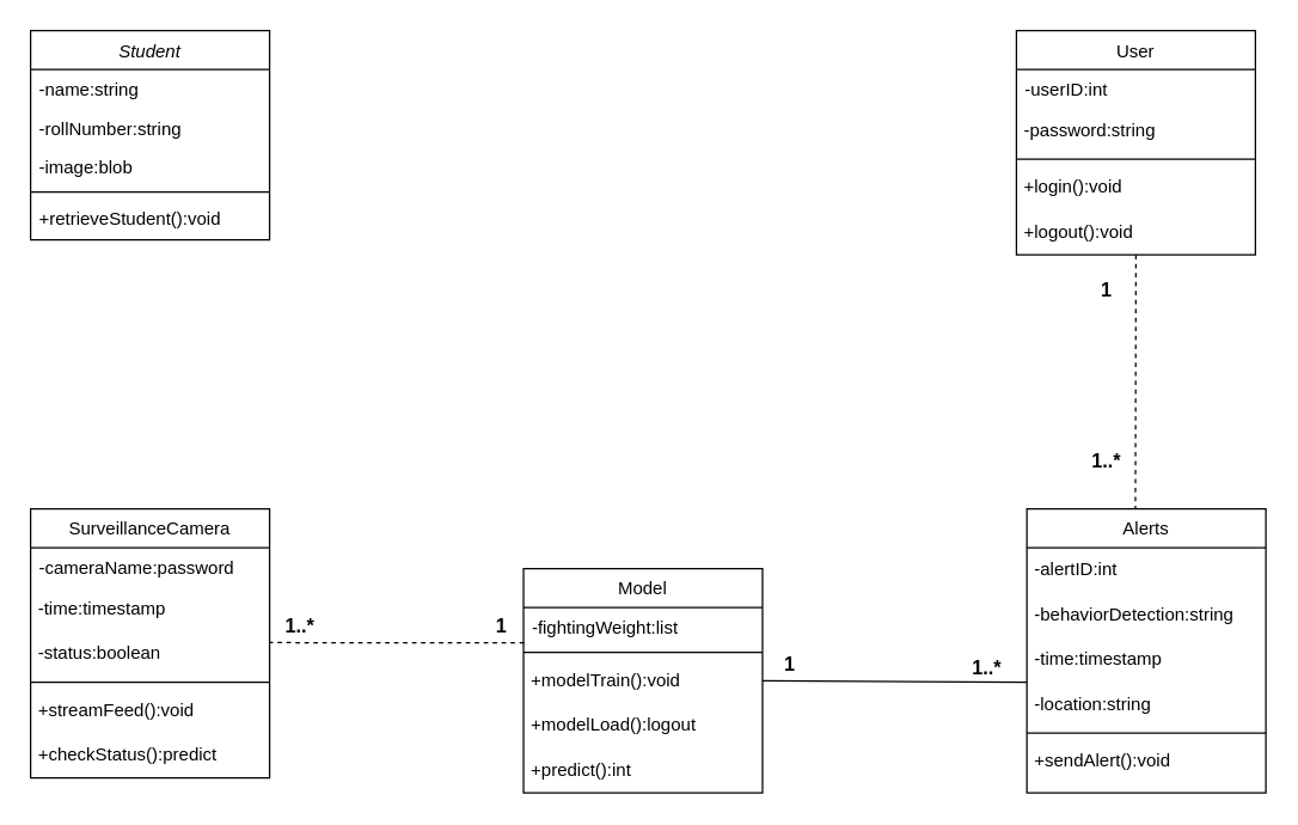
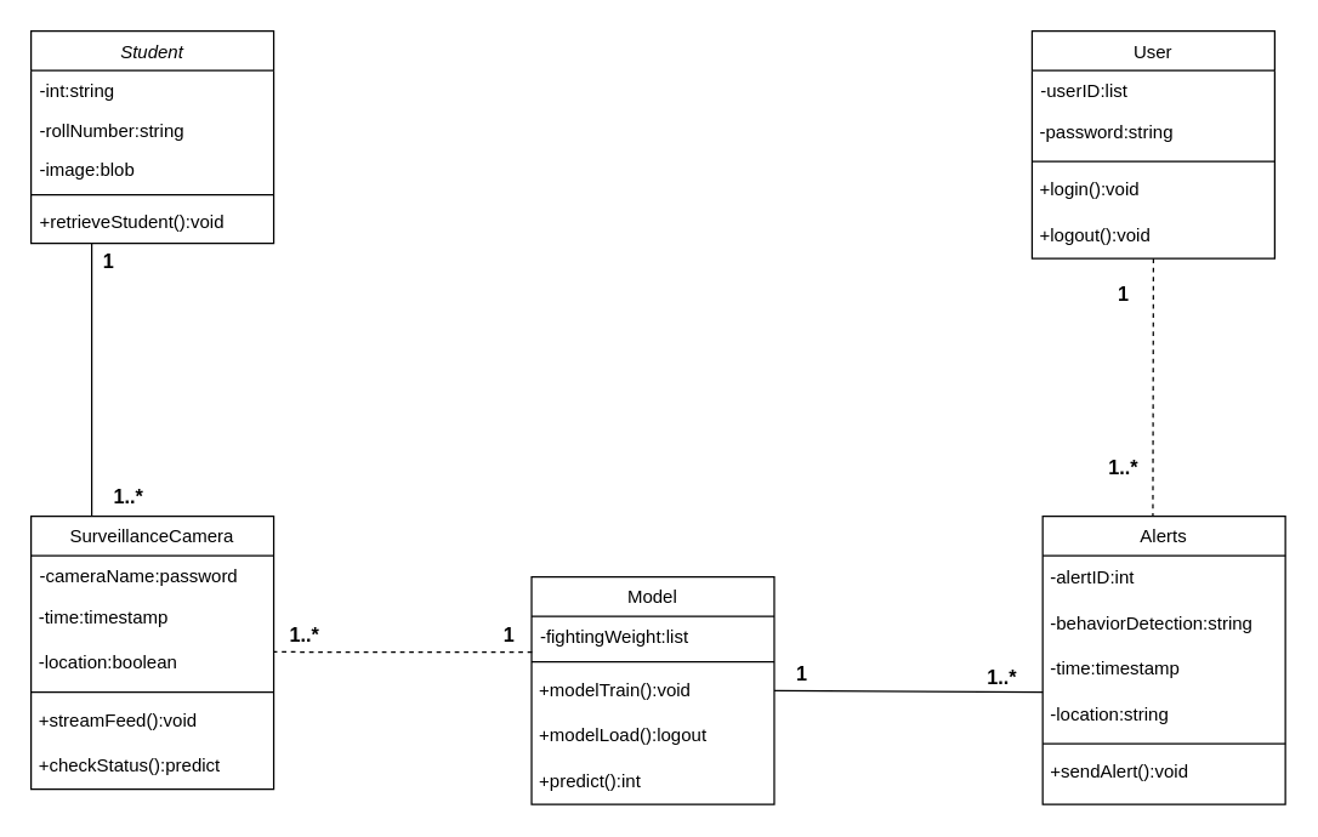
  <mxCell id="0" />
  <mxCell id="1" parent="0" />
  <mxCell id="2" value="Student" style="swimlane;fontStyle=2;align=center;verticalAlign=top;childLayout=stackLayout;horizontal=1;startSize=26;horizontalStack=0;resizeParent=1;resizeLast=0;collapsible=1;marginBottom=0;rounded=0;shadow=0;strokeWidth=1;" parent="1" vertex="1"><mxGeometry y="20" width="160" height="140" as="geometry" x="20"><mxRectangle x="230" y="140" width="160" height="26" as="alternateBounds" /></mxGeometry></mxCell>
- <mxCell id="3" value="-name:string" style="text;align=left;verticalAlign=top;spacingLeft=4;spacingRight=4;overflow=hidden;rotatable=0;points=[[0,0.5],[1,0.5]];portConstraint=eastwest;" parent="2" vertex="1"><mxGeometry y="26" width="160" height="26" as="geometry" /></mxCell>
+ <mxCell id="3" value="-int:string" style="text;align=left;verticalAlign=top;spacingLeft=4;spacingRight=4;overflow=hidden;rotatable=0;points=[[0,0.5],[1,0.5]];portConstraint=eastwest;" parent="2" vertex="1"><mxGeometry y="26" width="160" height="26" as="geometry" /></mxCell>
  <mxCell id="4" value="-rollNumber:string" style="text;align=left;verticalAlign=top;spacingLeft=4;spacingRight=4;overflow=hidden;rotatable=0;points=[[0,0.5],[1,0.5]];portConstraint=eastwest;rounded=0;shadow=0;html=0;" parent="2" vertex="1"><mxGeometry y="52" width="160" height="26" as="geometry" /></mxCell>
  <mxCell id="5" value="-image:blob" style="text;align=left;verticalAlign=top;spacingLeft=4;spacingRight=4;overflow=hidden;rotatable=0;points=[[0,0.5],[1,0.5]];portConstraint=eastwest;rounded=0;shadow=0;html=0;" parent="2" vertex="1"><mxGeometry y="78" width="160" height="26" as="geometry" /></mxCell>
  <mxCell id="6" value="" style="line;html=1;strokeWidth=1;align=left;verticalAlign=middle;spacingTop=-1;spacingLeft=3;spacingRight=3;rotatable=0;labelPosition=right;points=[];portConstraint=eastwest;" parent="2" vertex="1"><mxGeometry y="104" width="160" height="8" as="geometry" /></mxCell>
  <mxCell id="7" value="+retrieveStudent():void" style="text;align=left;verticalAlign=top;spacingLeft=4;spacingRight=4;overflow=hidden;rotatable=0;points=[[0,0.5],[1,0.5]];portConstraint=eastwest;" parent="2" vertex="1"><mxGeometry y="112" width="160" height="26" as="geometry" /></mxCell>
  <mxCell id="8" value="User" style="swimlane;fontStyle=0;align=center;verticalAlign=top;childLayout=stackLayout;horizontal=1;startSize=26;horizontalStack=0;resizeParent=1;resizeLast=0;collapsible=1;marginBottom=0;rounded=0;shadow=0;strokeWidth=1;" parent="1" vertex="1"><mxGeometry x="680" y="20" width="160" height="150" as="geometry"><mxRectangle x="340" y="380" width="170" height="26" as="alternateBounds" /></mxGeometry></mxCell>
- <mxCell id="9" value="-userID:int" style="text;align=left;verticalAlign=top;spacingLeft=4;spacingRight=4;overflow=hidden;rotatable=0;points=[[0,0.5],[1,0.5]];portConstraint=eastwest;" parent="8" vertex="1"><mxGeometry y="26" width="160" height="26" as="geometry" /></mxCell>
+ <mxCell id="9" value="-userID:list" style="text;align=left;verticalAlign=top;spacingLeft=4;spacingRight=4;overflow=hidden;rotatable=0;points=[[0,0.5],[1,0.5]];portConstraint=eastwest;" parent="8" vertex="1"><mxGeometry y="26" width="160" height="26" as="geometry" /></mxCell>
  <mxCell id="10" value="&amp;nbsp;-password:string" style="text;html=1;align=left;verticalAlign=middle;whiteSpace=wrap;rounded=0;" parent="8" vertex="1"><mxGeometry y="52" width="160" height="30" as="geometry" /></mxCell>
  <mxCell id="11" value="" style="line;html=1;strokeWidth=1;align=left;verticalAlign=middle;spacingTop=-1;spacingLeft=3;spacingRight=3;rotatable=0;labelPosition=right;points=[];portConstraint=eastwest;" parent="8" vertex="1"><mxGeometry y="82" width="160" height="8" as="geometry" /></mxCell>
  <mxCell id="12" value="&amp;nbsp;+login():void" style="text;html=1;align=left;verticalAlign=middle;whiteSpace=wrap;rounded=0;" parent="8" vertex="1"><mxGeometry y="90" width="160" height="30" as="geometry" /></mxCell>
  <mxCell id="13" value="&amp;nbsp;+logout():void" style="text;html=1;align=left;verticalAlign=middle;whiteSpace=wrap;rounded=0;" parent="8" vertex="1"><mxGeometry y="120" width="160" height="30" as="geometry" /></mxCell>
  <mxCell id="14" value="Alerts" style="swimlane;fontStyle=0;align=center;verticalAlign=top;childLayout=stackLayout;horizontal=1;startSize=26;horizontalStack=0;resizeParent=1;resizeLast=0;collapsible=1;marginBottom=0;rounded=0;shadow=0;strokeWidth=1;" parent="1" vertex="1"><mxGeometry x="687" y="340" width="160" height="190" as="geometry"><mxRectangle x="508" y="120" width="160" height="26" as="alternateBounds" /></mxGeometry></mxCell>
  <mxCell id="15" value="&amp;nbsp;-alertID:int" style="text;strokeColor=none;align=left;fillColor=none;html=1;verticalAlign=middle;whiteSpace=wrap;rounded=0;" parent="14" vertex="1"><mxGeometry y="26" width="160" height="30" as="geometry" /></mxCell>
  <mxCell id="16" value="&amp;nbsp;-behaviorDetection:string" style="text;html=1;align=left;verticalAlign=middle;whiteSpace=wrap;rounded=0;" parent="14" vertex="1"><mxGeometry y="56" width="160" height="30" as="geometry" /></mxCell>
  <mxCell id="17" value="&amp;nbsp;-time:timestamp" style="text;html=1;align=left;verticalAlign=middle;whiteSpace=wrap;rounded=0;" parent="14" vertex="1"><mxGeometry y="86" width="160" height="30" as="geometry" /></mxCell>
  <mxCell id="18" value="&amp;nbsp;-location:string" style="text;html=1;align=left;verticalAlign=middle;whiteSpace=wrap;rounded=0;" parent="14" vertex="1"><mxGeometry y="116" width="160" height="30" as="geometry" /></mxCell>
  <mxCell id="19" value="" style="line;html=1;strokeWidth=1;align=left;verticalAlign=middle;spacingTop=-1;spacingLeft=3;spacingRight=3;rotatable=0;labelPosition=right;points=[];portConstraint=eastwest;" parent="14" vertex="1"><mxGeometry y="146" width="160" height="8" as="geometry" /></mxCell>
  <mxCell id="20" value="&amp;nbsp;+sendAlert():void" style="text;html=1;align=left;verticalAlign=middle;whiteSpace=wrap;rounded=0;" parent="14" vertex="1"><mxGeometry y="154" width="160" height="30" as="geometry" /></mxCell>
  <mxCell id="21" style="rounded=0;orthogonalLoop=1;jettySize=auto;html=1;endArrow=none;endFill=0;exitX=1;exitY=0.5;exitDx=0;exitDy=0;entryX=0;entryY=1;entryDx=0;entryDy=0;" parent="1" source="34" target="17" edge="1"><mxGeometry relative="1" as="geometry"><mxPoint x="640" y="770" as="sourcePoint" /><mxPoint x="680" y="390" as="targetPoint" /></mxGeometry></mxCell>
  <mxCell id="22" value="&lt;b&gt;&lt;font style=&quot;font-size: 13px;&quot;&gt;1&lt;/font&gt;&lt;/b&gt;" style="edgeLabel;html=1;align=center;verticalAlign=middle;resizable=0;points=[];" parent="21" vertex="1" connectable="0"><mxGeometry x="-0.868" relative="1" as="geometry"><mxPoint x="6" y="-12" as="offset" /></mxGeometry></mxCell>
  <mxCell id="23" value="&lt;b&gt;&lt;font style=&quot;font-size: 13px;&quot;&gt;1..*&lt;/font&gt;&lt;/b&gt;" style="edgeLabel;html=1;align=center;verticalAlign=middle;resizable=0;points=[];" parent="21" vertex="1" connectable="0"><mxGeometry x="0.735" y="-2" relative="1" as="geometry"><mxPoint x="-4" y="-12" as="offset" /></mxGeometry></mxCell>
  <mxCell id="24" value="SurveillanceCamera" style="swimlane;fontStyle=0;align=center;verticalAlign=top;childLayout=stackLayout;horizontal=1;startSize=26;horizontalStack=0;resizeParent=1;resizeLast=0;collapsible=1;marginBottom=0;rounded=0;shadow=0;strokeWidth=1;" parent="1" vertex="1"><mxGeometry y="340" width="160" height="180" as="geometry" x="20"><mxRectangle x="340" y="380" width="170" height="26" as="alternateBounds" /></mxGeometry></mxCell>
  <mxCell id="25" value="-cameraName:password" style="text;align=left;verticalAlign=top;spacingLeft=4;spacingRight=4;overflow=hidden;rotatable=0;points=[[0,0.5],[1,0.5]];portConstraint=eastwest;" parent="24" vertex="1"><mxGeometry y="26" width="160" height="26" as="geometry" /></mxCell>
  <mxCell id="26" value="&amp;nbsp;-time:timestamp" style="text;html=1;align=left;verticalAlign=middle;whiteSpace=wrap;rounded=0;" parent="24" vertex="1"><mxGeometry y="52" width="160" height="30" as="geometry" /></mxCell>
- <mxCell id="27" value="&amp;nbsp;-status:boolean" style="text;html=1;align=left;verticalAlign=middle;whiteSpace=wrap;rounded=0;" parent="24" vertex="1"><mxGeometry y="82" width="160" height="30" as="geometry" /></mxCell>
+ <mxCell id="27" value="&amp;nbsp;-location:boolean" style="text;html=1;align=left;verticalAlign=middle;whiteSpace=wrap;rounded=0;" parent="24" vertex="1"><mxGeometry y="82" width="160" height="30" as="geometry" /></mxCell>
  <mxCell id="28" value="" style="line;html=1;strokeWidth=1;align=left;verticalAlign=middle;spacingTop=-1;spacingLeft=3;spacingRight=3;rotatable=0;labelPosition=right;points=[];portConstraint=eastwest;" parent="24" vertex="1"><mxGeometry y="112" width="160" height="8" as="geometry" /></mxCell>
  <mxCell id="29" value="&amp;nbsp;+streamFeed():void" style="text;html=1;align=left;verticalAlign=middle;whiteSpace=wrap;rounded=0;" parent="24" vertex="1"><mxGeometry y="120" width="160" height="30" as="geometry" /></mxCell>
  <mxCell id="30" value="&amp;nbsp;+checkStatus():predict" style="text;html=1;align=left;verticalAlign=middle;whiteSpace=wrap;rounded=0;" parent="24" vertex="1"><mxGeometry y="150" width="160" height="30" as="geometry" /></mxCell>
  <mxCell id="31" style="rounded=0;orthogonalLoop=1;jettySize=auto;html=1;entryX=1;entryY=0.25;entryDx=0;entryDy=0;endArrow=none;endFill=0;endSize=16;exitX=0.002;exitY=0.91;exitDx=0;exitDy=0;exitPerimeter=0;edgeStyle=orthogonalEdgeStyle;dashed=1;" parent="1" source="35" target="27" edge="1"><mxGeometry relative="1" as="geometry"><mxPoint x="60" y="770" as="sourcePoint" /></mxGeometry></mxCell>
  <mxCell id="32" value="&lt;b&gt;&lt;font style=&quot;font-size: 13px;&quot;&gt;1&lt;/font&gt;&lt;/b&gt;" style="edgeLabel;html=1;align=center;verticalAlign=middle;resizable=0;points=[];" parent="31" vertex="1" connectable="0"><mxGeometry x="-0.843" relative="1" as="geometry"><mxPoint x="-3" y="-12" as="offset" /></mxGeometry></mxCell>
  <mxCell id="33" value="&lt;b&gt;&lt;font style=&quot;font-size: 13px;&quot;&gt;1..*&lt;/font&gt;&lt;/b&gt;" style="edgeLabel;html=1;align=center;verticalAlign=middle;resizable=0;points=[];" parent="31" vertex="1" connectable="0"><mxGeometry x="0.694" relative="1" as="geometry"><mxPoint x="-7" y="-12" as="offset" /></mxGeometry></mxCell>
  <mxCell id="34" value="Model" style="swimlane;fontStyle=0;align=center;verticalAlign=top;childLayout=stackLayout;horizontal=1;startSize=26;horizontalStack=0;resizeParent=1;resizeLast=0;collapsible=1;marginBottom=0;rounded=0;shadow=0;strokeWidth=1;" parent="1" vertex="1"><mxGeometry x="350" y="380" width="160" height="150" as="geometry"><mxRectangle x="340" y="380" width="170" height="26" as="alternateBounds" /></mxGeometry></mxCell>
  <mxCell id="35" value="-fightingWeight:list" style="text;align=left;verticalAlign=top;spacingLeft=4;spacingRight=4;overflow=hidden;rotatable=0;points=[[0,0.5],[1,0.5]];portConstraint=eastwest;" parent="34" vertex="1"><mxGeometry y="26" width="160" height="26" as="geometry" /></mxCell>
  <mxCell id="36" value="" style="line;html=1;strokeWidth=1;align=left;verticalAlign=middle;spacingTop=-1;spacingLeft=3;spacingRight=3;rotatable=0;labelPosition=right;points=[];portConstraint=eastwest;" parent="34" vertex="1"><mxGeometry y="52" width="160" height="8" as="geometry" /></mxCell>
  <mxCell id="37" value="&amp;nbsp;+modelTrain():void" style="text;html=1;align=left;verticalAlign=middle;whiteSpace=wrap;rounded=0;" parent="34" vertex="1"><mxGeometry y="60" width="160" height="30" as="geometry" /></mxCell>
  <mxCell id="38" value="&amp;nbsp;+modelLoad():logout" style="text;html=1;align=left;verticalAlign=middle;whiteSpace=wrap;rounded=0;" parent="34" vertex="1"><mxGeometry y="90" width="160" height="30" as="geometry" /></mxCell>
  <mxCell id="39" value="&amp;nbsp;+predict():int" style="text;html=1;align=left;verticalAlign=middle;whiteSpace=wrap;rounded=0;" parent="34" vertex="1"><mxGeometry y="120" width="160" height="30" as="geometry" /></mxCell>
  <mxCell id="40" style="rounded=0;orthogonalLoop=1;jettySize=auto;html=1;exitX=0.5;exitY=1;exitDx=0;exitDy=0;endArrow=none;endFill=0;entryX=0.454;entryY=0.002;entryDx=0;entryDy=0;entryPerimeter=0;dashed=1;" parent="1" source="13" target="14" edge="1"><mxGeometry relative="1" as="geometry"><mxPoint x="760" y="320" as="targetPoint" /><mxPoint x="760" y="200" as="sourcePoint" /></mxGeometry></mxCell>
  <mxCell id="41" value="&lt;b style=&quot;font-size: 13px;&quot;&gt;1&lt;/b&gt;" style="edgeLabel;html=1;align=center;verticalAlign=middle;resizable=0;points=[];fontSize=13;" parent="40" vertex="1" connectable="0"><mxGeometry x="-0.661" y="2" relative="1" as="geometry"><mxPoint x="-22" y="-7" as="offset" /></mxGeometry></mxCell>
  <mxCell id="42" value="&lt;b&gt;&lt;font style=&quot;font-size: 13px;&quot;&gt;1..*&lt;/font&gt;&lt;/b&gt;" style="edgeLabel;html=1;align=center;verticalAlign=middle;resizable=0;points=[];" parent="40" vertex="1" connectable="0"><mxGeometry x="0.607" y="1" relative="1" as="geometry"><mxPoint x="-21" as="offset" /></mxGeometry></mxCell>
+ <mxCell id="43" style="rounded=0;orthogonalLoop=1;jettySize=auto;html=1;entryX=0.25;entryY=0;entryDx=0;entryDy=0;endArrow=none;endFill=0;exitX=0.25;exitY=1;exitDx=0;exitDy=0;" parent="1" source="2" target="24" edge="1"><mxGeometry relative="1" as="geometry"><mxPoint x="390" y="250" as="sourcePoint" /><mxPoint x="290" y="445" as="targetPoint" /></mxGeometry></mxCell>
+ <mxCell id="44" value="&lt;b&gt;&lt;font style=&quot;font-size: 13px;&quot;&gt;1&lt;/font&gt;&lt;/b&gt;" style="edgeLabel;html=1;align=center;verticalAlign=middle;resizable=0;points=[];" parent="43" vertex="1" connectable="0"><mxGeometry x="-0.92" y="-1" relative="1" as="geometry"><mxPoint x="11" y="4" as="offset" /></mxGeometry></mxCell>
+ <mxCell id="45" value="&lt;b&gt;&lt;font style=&quot;font-size: 13px;&quot;&gt;1..*&lt;/font&gt;&lt;/b&gt;" style="edgeLabel;html=1;align=center;verticalAlign=middle;resizable=0;points=[];" parent="43" vertex="1" connectable="0"><mxGeometry x="0.754" relative="1" as="geometry"><mxPoint x="23" y="8" as="offset" /></mxGeometry></mxCell>
